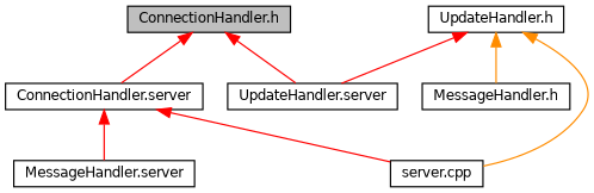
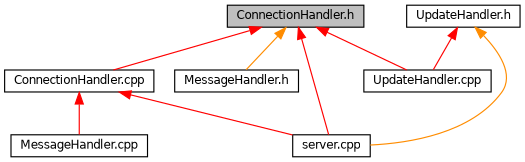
  digraph {
    node [color=black fillcolor=white fontname=Helvetica fontsize=10 shape=record style=filled]
    edge [color=red dir=back fontname=Helvetica fontsize=10 labelfontname=Helvetica labelfontsize=10 style=solid]
    n1 [fillcolor=grey75 fontcolor=black height=0.2 label="ConnectionHandler.h" width=0.4]
-   n2 [height=0.2 label="ConnectionHandler.server" width=0.4]
+   n2 [height=0.2 label="ConnectionHandler.cpp" width=0.4]
    n3 [height=0.2 label="MessageHandler.h" width=0.4]
    n4 [height=0.2 label="server.cpp" width=0.4]
-   n5 [height=0.2 label="UpdateHandler.server" width=0.4]
-   n6 [height=0.2 label="MessageHandler.server" width=0.4]
+   n5 [height=0.2 label="UpdateHandler.cpp" width=0.4]
+   n6 [height=0.2 label="MessageHandler.cpp" width=0.4]
    n7 [height=0.2 label="UpdateHandler.h" width=0.4]
    n1 -> n2
-   n7 -> n3 [color=darkorange]
+   n1 -> n3 [color=darkorange]
+   n1 -> n4
    n1 -> n5
    n2 -> n4
    n2 -> n6
    n7 -> n4 [color=darkorange]
    n7 -> n5
  }
